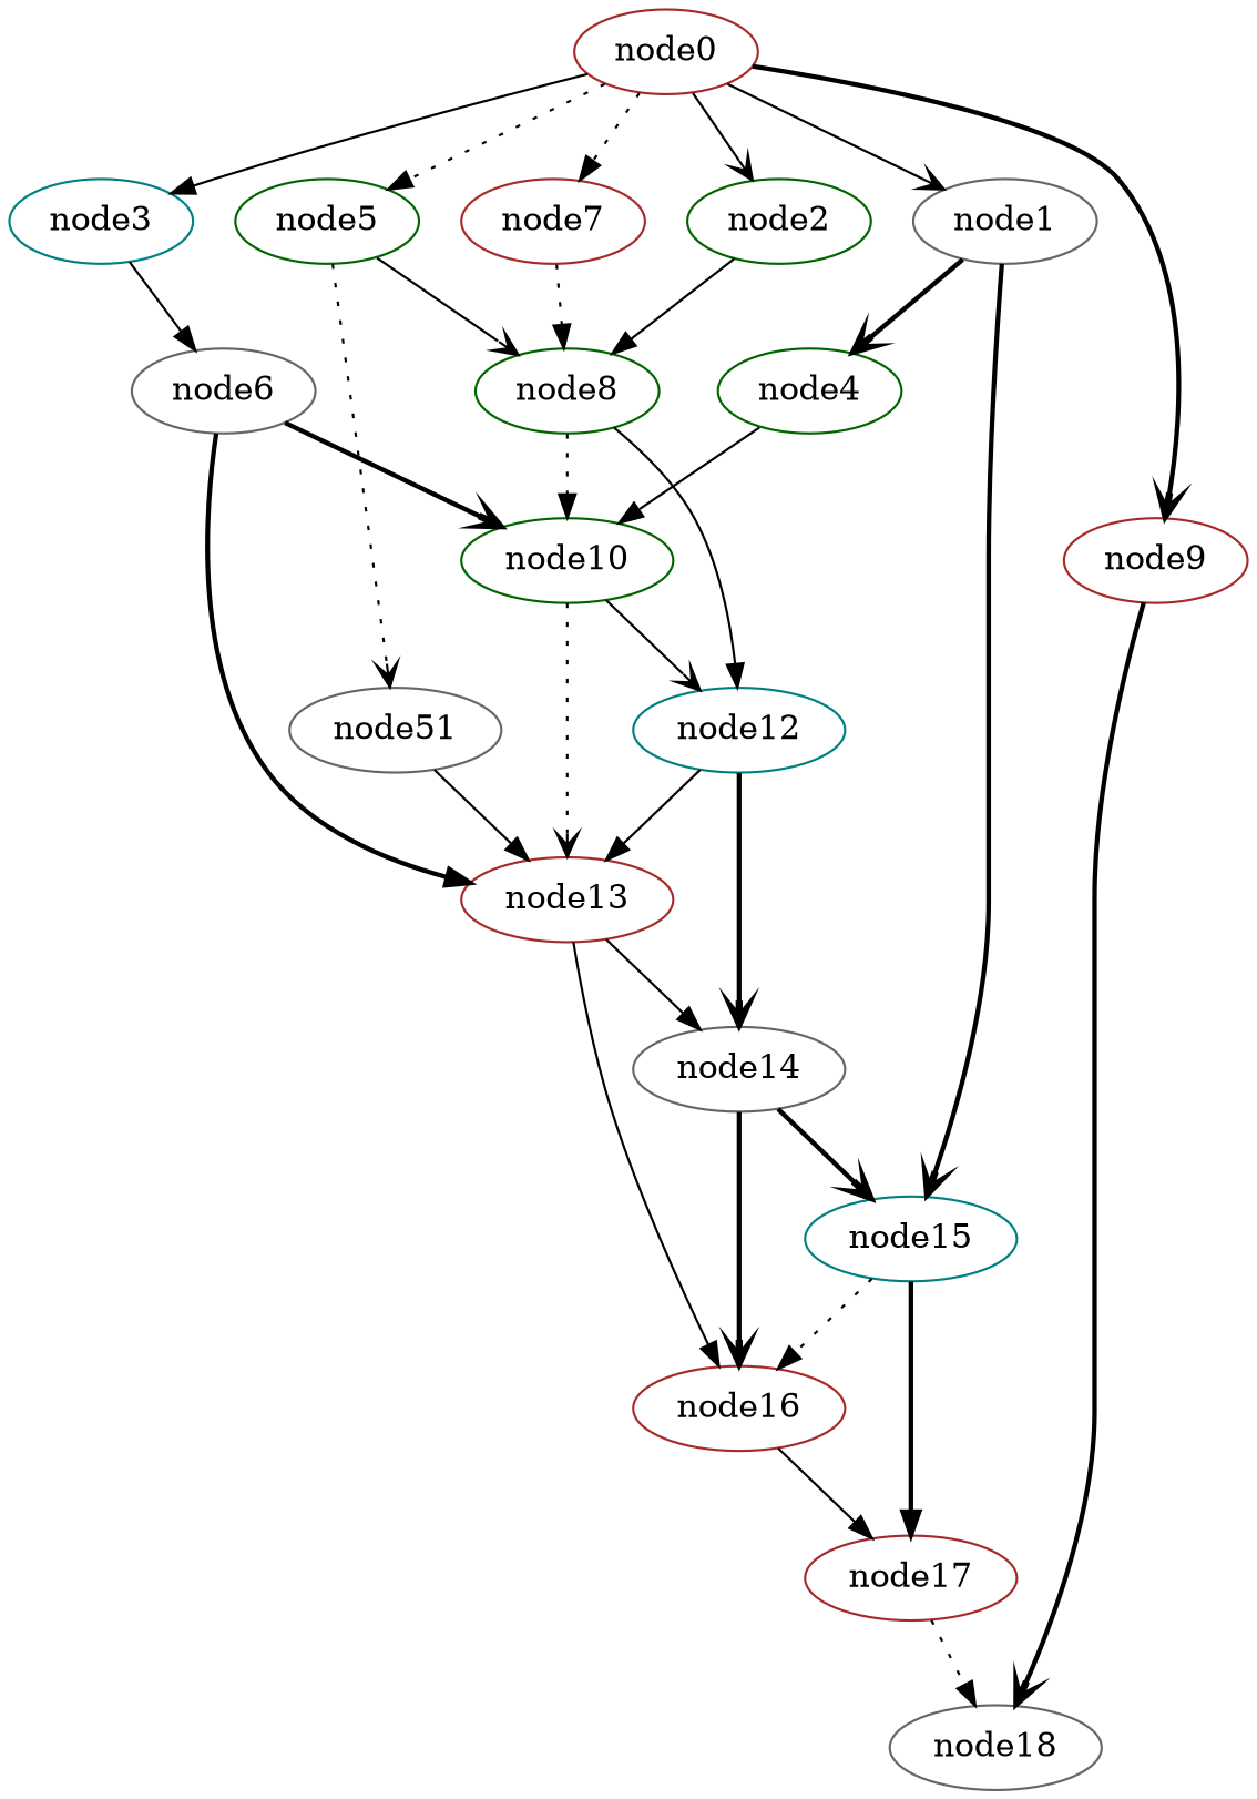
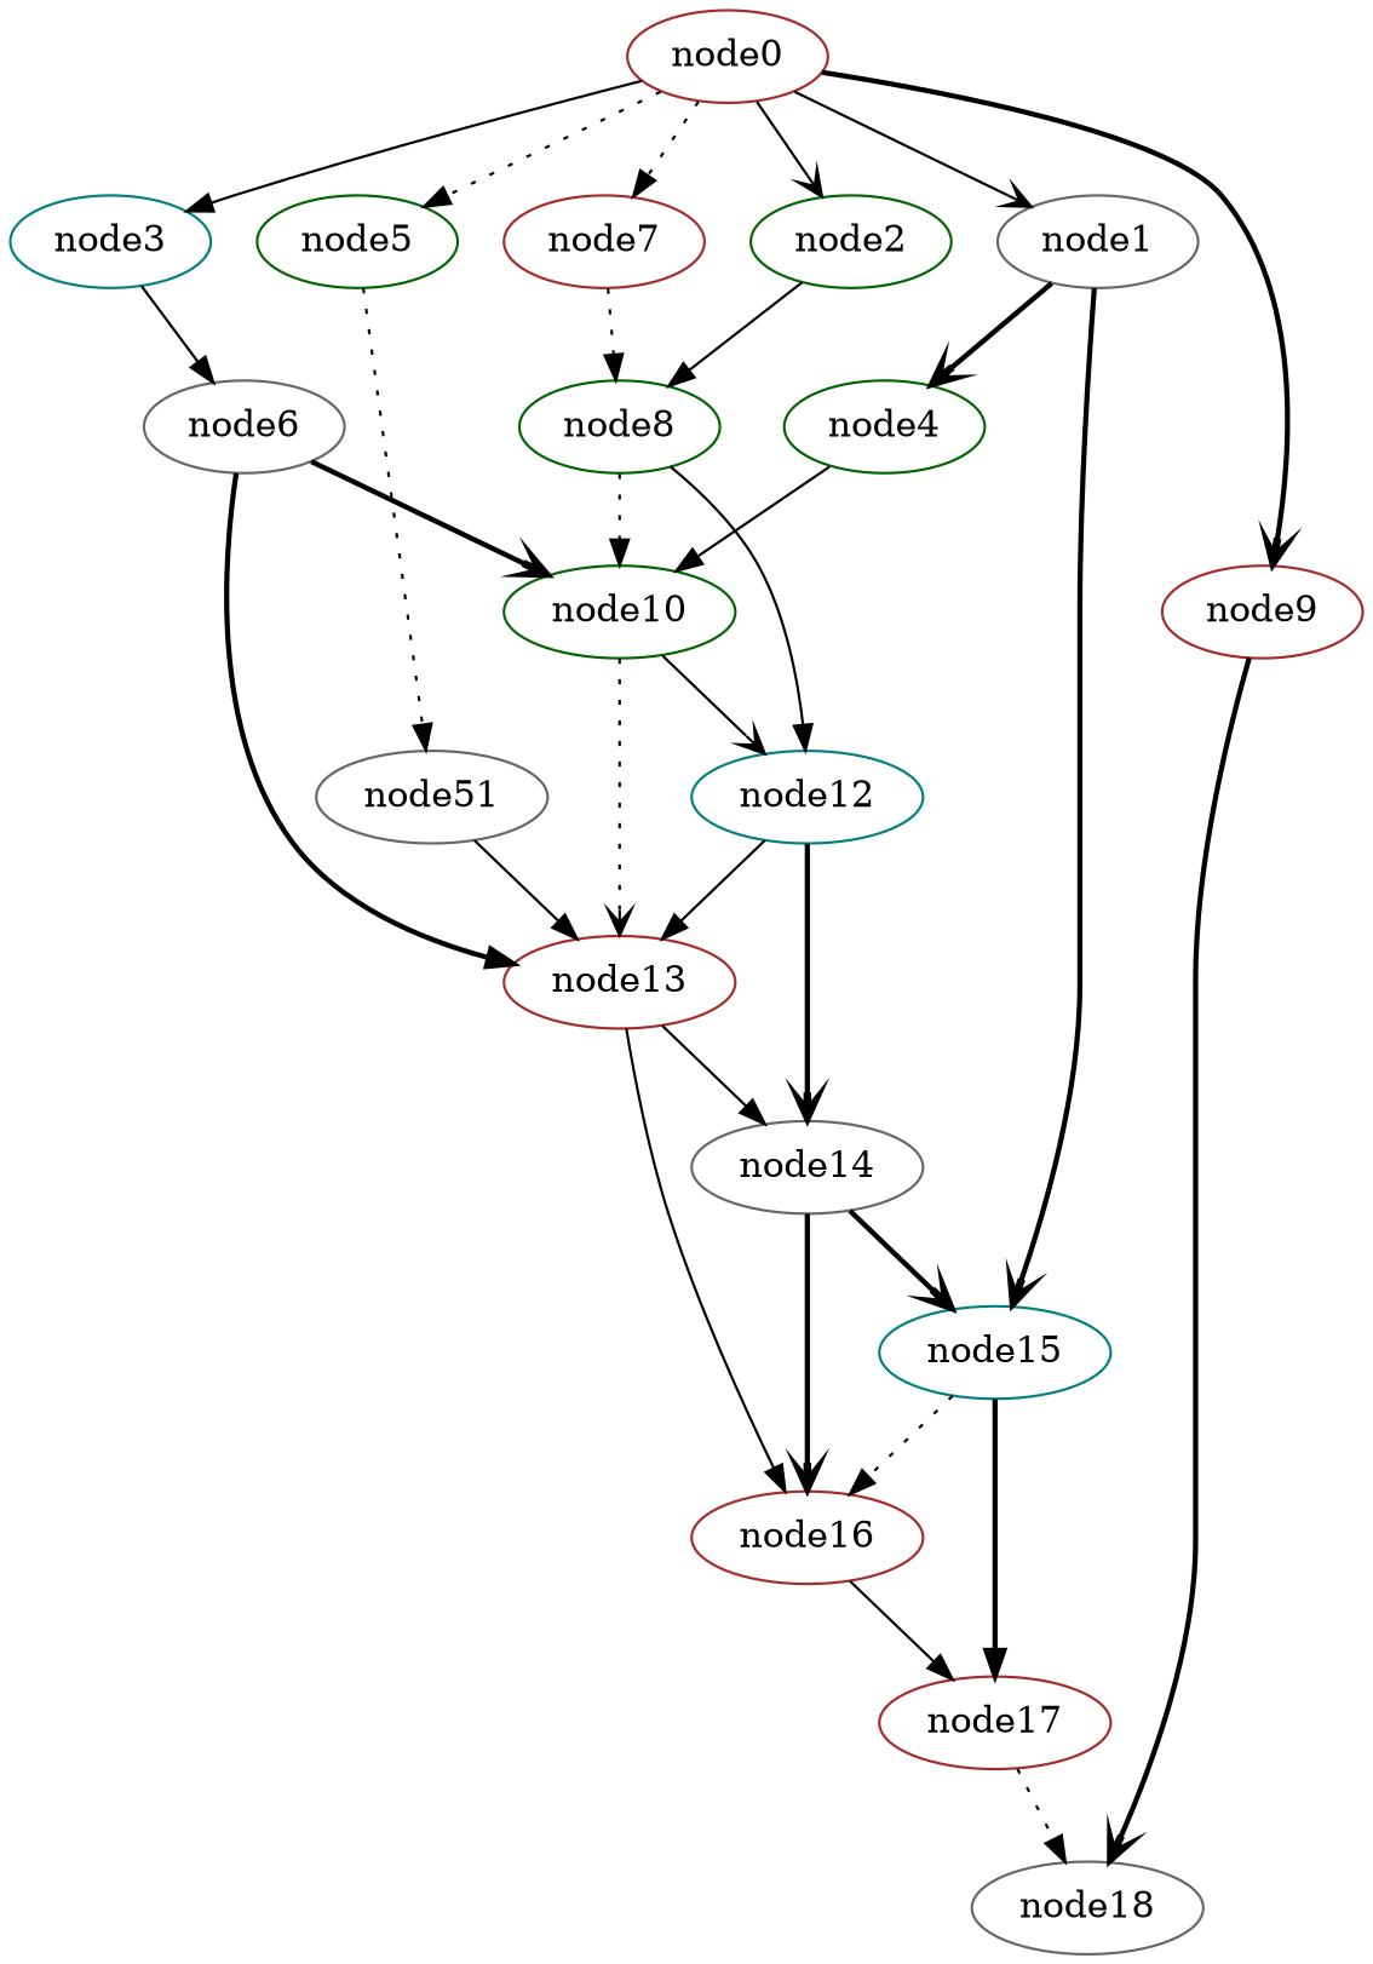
  digraph {
    node [color=brown]
    edge [arrowhead=normal style=solid]
    node18 [color=gray40]
    node17
    node16
    node15 [color=teal]
    node14 [color=gray40]
    node13
    node12 [color=teal]
    n8 [color=gray40 label=node51]
    node10 [color=darkgreen]
    node9
    node8 [color=darkgreen]
    node7
    node6 [color=gray40]
    node5 [color=darkgreen]
    node4 [color=darkgreen]
    node3 [color=teal]
    node2 [color=darkgreen]
    node1 [color=gray40]
    node0
    node17 -> node18 [style=dotted]
    node16 -> node17
    node15 -> node17 [style=bold]
    node15 -> node16 [style=dotted]
    node14 -> node16 [arrowhead=vee style=bold]
    node14 -> node15 [arrowhead=vee style=bold]
    node13 -> node16
    node13 -> node14
    node12 -> node14 [arrowhead=vee style=bold]
    node12 -> node13
    n8 -> node13
    node10 -> node13 [arrowhead=vee style=dotted]
    node10 -> node12 [arrowhead=vee]
    node9 -> node18 [arrowhead=vee style=bold]
    node8 -> node12
    node8 -> node10 [style=dotted]
    node7 -> node8 [style=dotted]
    node6 -> node13 [style=bold]
    node6 -> node10 [arrowhead=vee style=bold]
-   node5 -> n8 [arrowhead=vee style=dotted]
-   node5 -> node8 [arrowhead=vee]
+   node5 -> n8 [style=dotted]
    node4 -> node10
    node3 -> node6
    node2 -> node8
    node1 -> node15 [arrowhead=vee style=bold]
    node1 -> node4 [arrowhead=vee style=bold]
    node0 -> node9 [arrowhead=vee style=bold]
    node0 -> node7 [style=dotted]
    node0 -> node5 [style=dotted]
    node0 -> node3
    node0 -> node2 [arrowhead=vee]
    node0 -> node1 [arrowhead=vee]
  }
